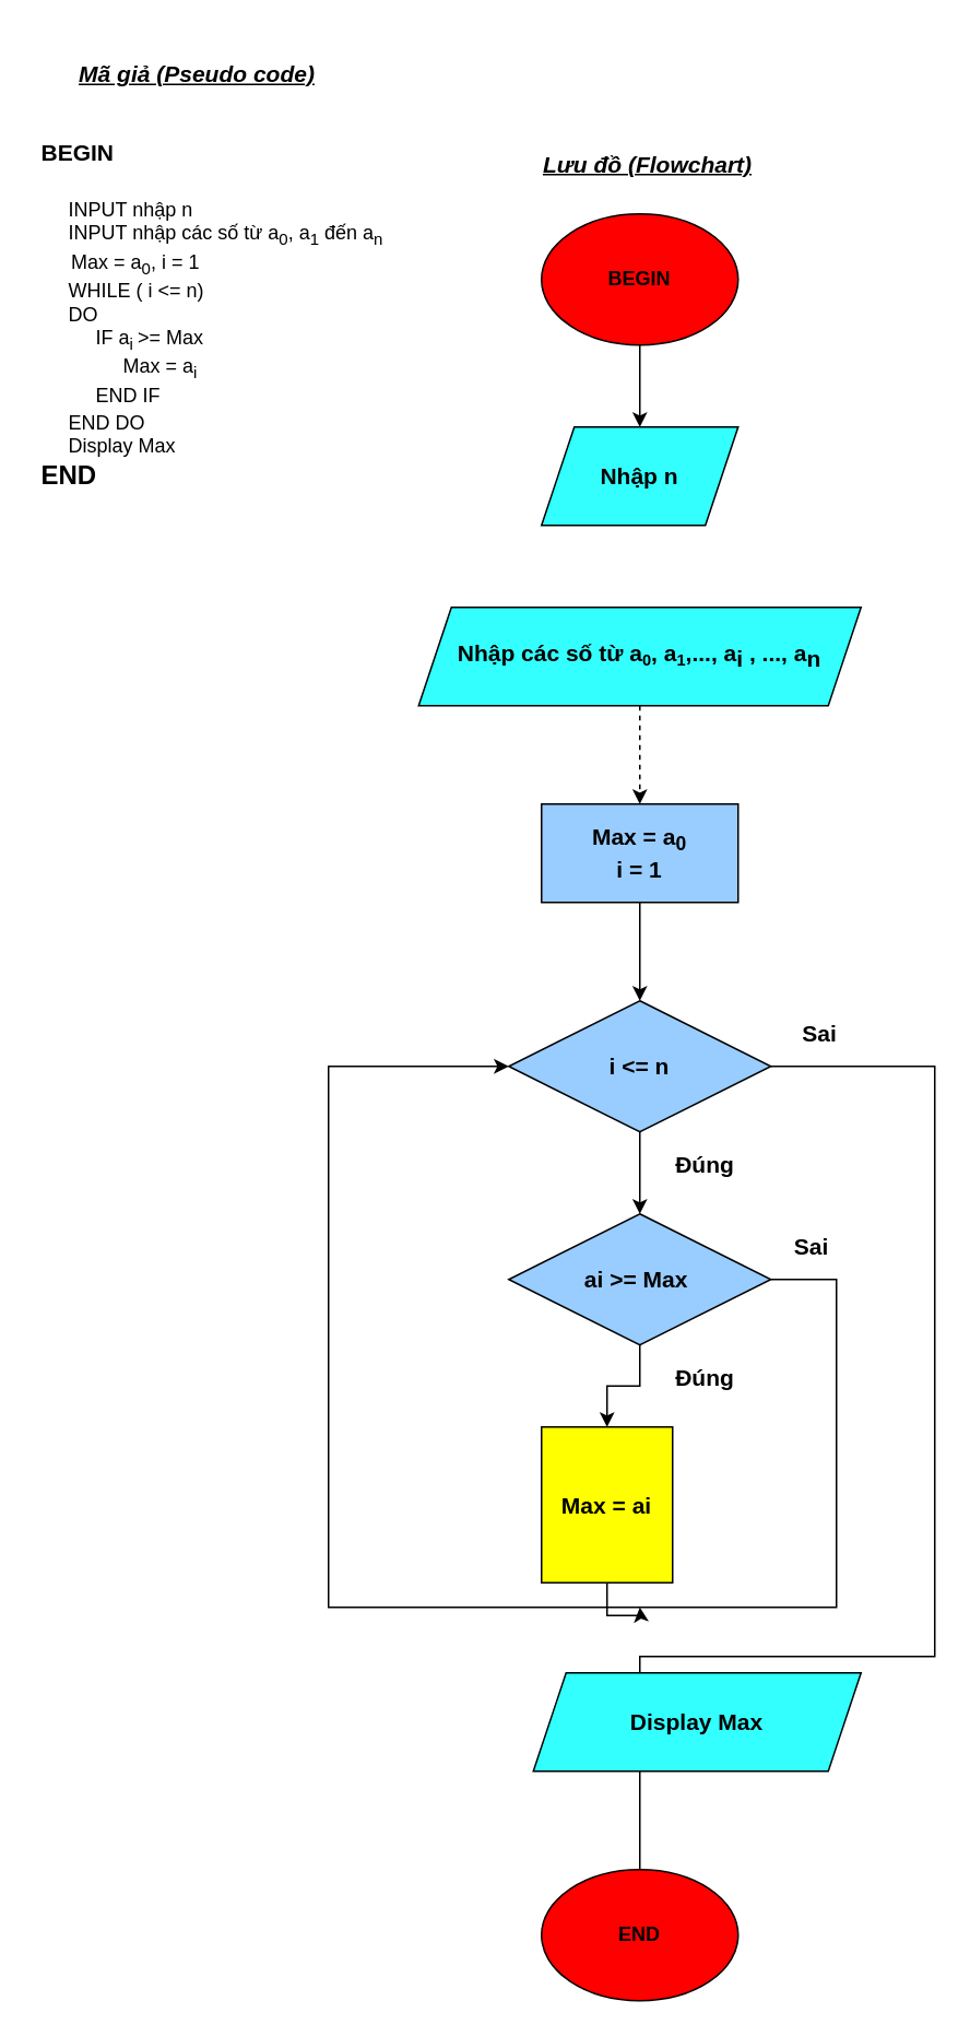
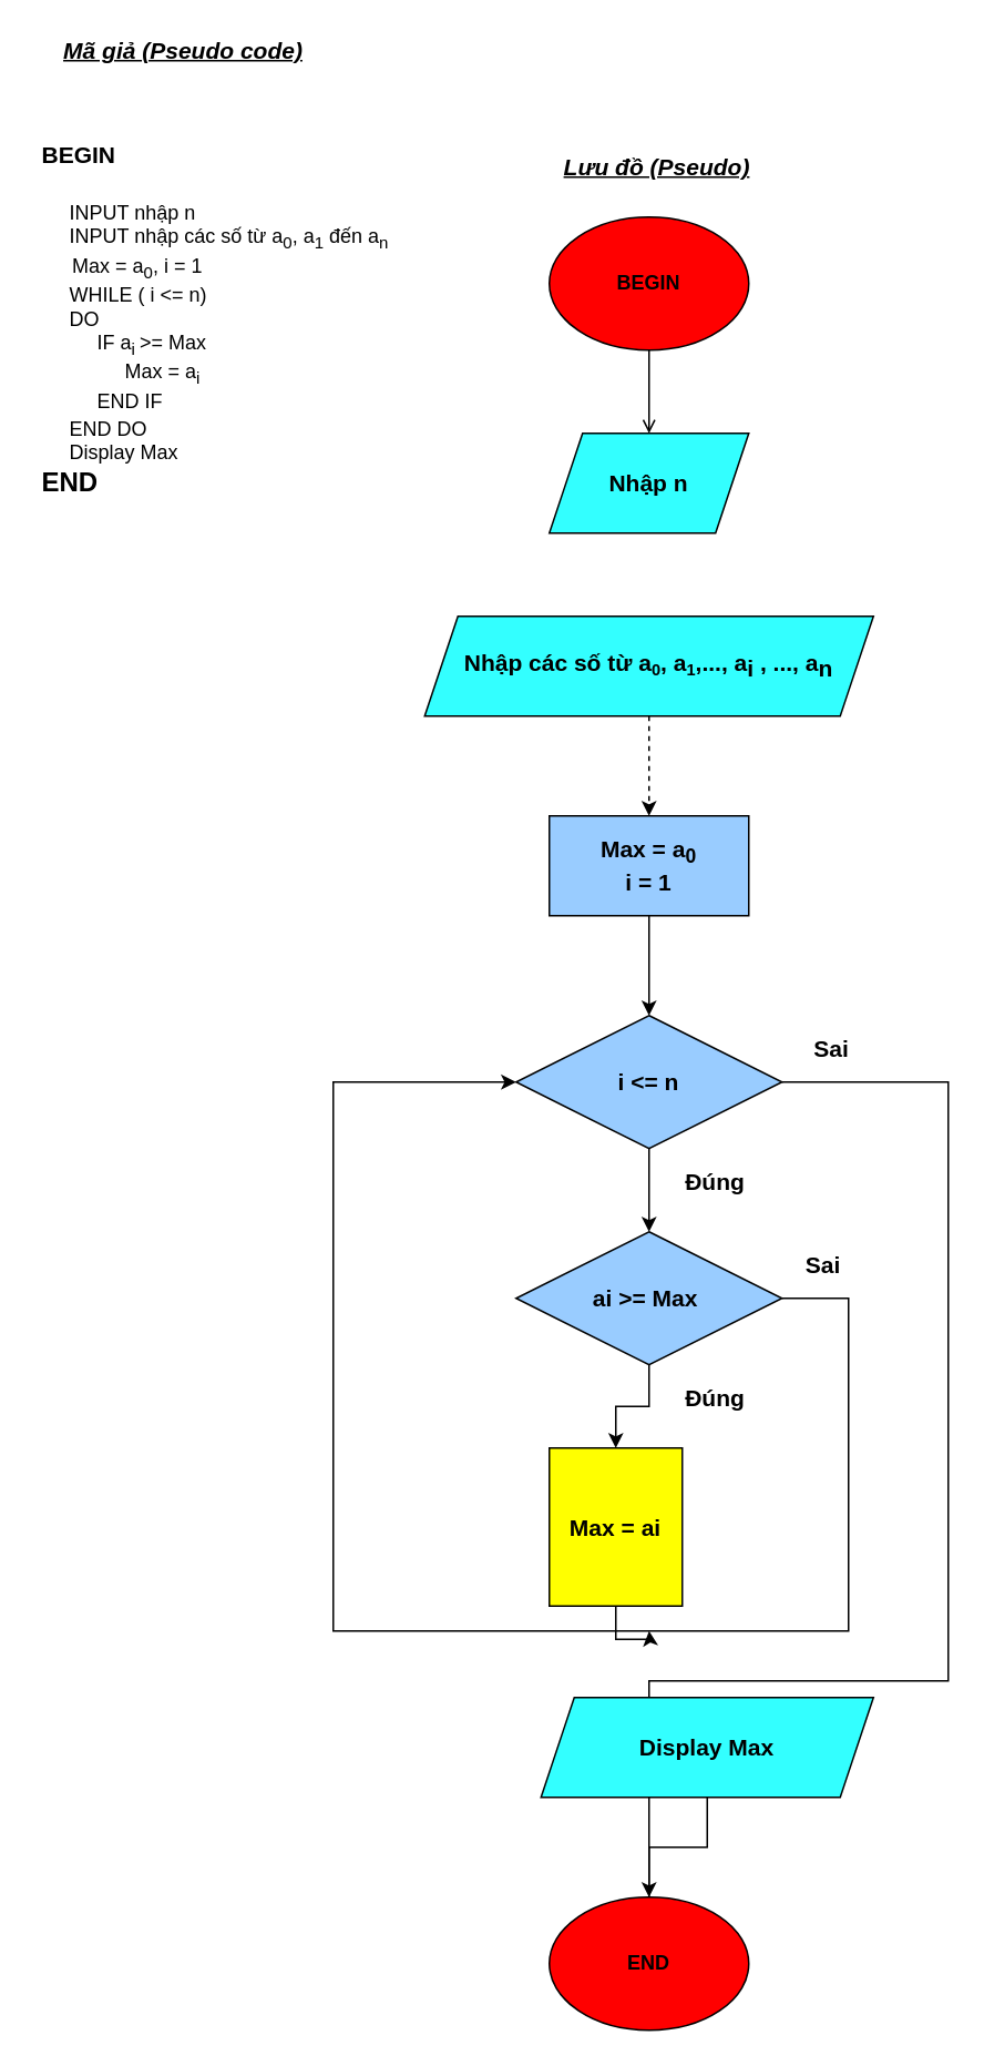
  <mxCell id="0" />
  <mxCell id="1" parent="0" />
  <mxCell id="2" value="&lt;b&gt;BEGIN&lt;/b&gt;" style="ellipse;whiteSpace=wrap;html=1;fillColor=#FF0000;" parent="1" vertex="1"><mxGeometry x="330" y="130" width="120" height="80" as="geometry" /></mxCell>
  <mxCell id="3" value="&lt;font style=&quot;font-size: 14px&quot;&gt;&lt;b&gt;Nhập n&lt;/b&gt;&lt;/font&gt;" style="shape=parallelogram;perimeter=parallelogramPerimeter;whiteSpace=wrap;html=1;fixedSize=1;fillColor=#33FFFF;" parent="1" vertex="1"><mxGeometry x="330" y="260" width="120" height="60" as="geometry" /></mxCell>
  <mxCell id="4" style="edgeStyle=orthogonalEdgeStyle;rounded=0;orthogonalLoop=1;jettySize=auto;html=1;entryX=0.5;entryY=0;entryDx=0;entryDy=0;dashed=1;" parent="1" source="5" target="7" edge="1"><mxGeometry relative="1" as="geometry" /></mxCell>
  <mxCell id="5" value="&lt;b&gt;&lt;font style=&quot;font-size: 14px&quot;&gt;Nhập các số từ a&lt;/font&gt;&lt;font style=&quot;font-size: 11.667px&quot;&gt;&lt;sub&gt;0&lt;/sub&gt;&lt;/font&gt;&lt;font&gt;&lt;span style=&quot;font-size: 14px&quot;&gt;, a&lt;/span&gt;&lt;span style=&quot;font-size: 11.667px&quot;&gt;&lt;sub&gt;1&lt;/sub&gt;&lt;/span&gt;&lt;span style=&quot;font-size: 14px&quot;&gt;,..., a&lt;/span&gt;&lt;sub style=&quot;font-size: 14px&quot;&gt;i &lt;/sub&gt;&lt;span style=&quot;font-size: 14px&quot;&gt;, ..., a&lt;/span&gt;&lt;sub style=&quot;font-size: 14px&quot;&gt;n&lt;/sub&gt;&lt;/font&gt;&lt;/b&gt;" style="shape=parallelogram;perimeter=parallelogramPerimeter;whiteSpace=wrap;html=1;fixedSize=1;fillColor=#33FFFF;" parent="1" vertex="1"><mxGeometry x="255" y="370" width="270" height="60" as="geometry" /></mxCell>
  <mxCell id="6" style="edgeStyle=orthogonalEdgeStyle;rounded=0;orthogonalLoop=1;jettySize=auto;html=1;entryX=0.5;entryY=0;entryDx=0;entryDy=0;" parent="1" source="7" edge="1"><mxGeometry relative="1" as="geometry"><mxPoint x="390" y="610" as="targetPoint" /></mxGeometry></mxCell>
  <mxCell id="7" value="&lt;font style=&quot;font-size: 14px&quot;&gt;&lt;b&gt;Max = a&lt;sub&gt;0&lt;/sub&gt;&lt;br&gt;i = 1&lt;br&gt;&lt;/b&gt;&lt;/font&gt;" style="rounded=0;whiteSpace=wrap;html=1;fillColor=#99ccff;" parent="1" vertex="1"><mxGeometry x="330" y="490" width="120" height="60" as="geometry" /></mxCell>
- <mxCell id="8" value="" style="endArrow=classic;html=1;entryX=0.5;entryY=0;entryDx=0;entryDy=0;exitX=0.5;exitY=1;exitDx=0;exitDy=0;" parent="1" source="2" target="3" edge="1"><mxGeometry width="50" height="50" relative="1" as="geometry"><mxPoint x="360" y="700" as="sourcePoint" /><mxPoint x="410" y="650" as="targetPoint" /></mxGeometry></mxCell>
- <mxCell id="9" value="&lt;b&gt;&lt;i&gt;&lt;u&gt;&lt;font style=&quot;font-size: 14px&quot;&gt;Lưu đồ (Flowchart)&lt;/font&gt;&lt;/u&gt;&lt;/i&gt;&lt;/b&gt;" style="text;html=1;strokeColor=none;fillColor=none;align=center;verticalAlign=middle;whiteSpace=wrap;rounded=0;dashed=1;" parent="1" vertex="1"><mxGeometry x="320" y="90" width="150" height="20" as="geometry" /></mxCell>
- <mxCell id="10" value="&lt;b&gt;&lt;u&gt;&lt;font style=&quot;font-size: 14px&quot;&gt;&lt;i&gt;Mã giả (Pseudo code)&lt;/i&gt;&lt;/font&gt;&lt;/u&gt;&lt;/b&gt;" style="text;html=1;strokeColor=none;fillColor=none;align=center;verticalAlign=middle;whiteSpace=wrap;rounded=0;dashed=1;" parent="1" vertex="1"><mxGeometry x="30" y="35" width="180" height="20" as="geometry" /></mxCell>
+ <mxCell id="8" value="" style="endArrow=open;html=1;entryX=0.5;entryY=0;entryDx=0;entryDy=0;exitX=0.5;exitY=1;exitDx=0;exitDy=0;" parent="1" source="2" target="3" edge="1"><mxGeometry width="50" height="50" relative="1" as="geometry"><mxPoint x="360" y="700" as="sourcePoint" /><mxPoint x="410" y="650" as="targetPoint" /></mxGeometry></mxCell>
+ <mxCell id="9" value="&lt;b&gt;&lt;i&gt;&lt;u&gt;&lt;font style=&quot;font-size: 14px&quot;&gt;Lưu đồ (Pseudo)&lt;/font&gt;&lt;/u&gt;&lt;/i&gt;&lt;/b&gt;" style="text;html=1;strokeColor=none;fillColor=none;align=center;verticalAlign=middle;whiteSpace=wrap;rounded=0;dashed=1;" parent="1" vertex="1"><mxGeometry x="320" y="90" width="150" height="20" as="geometry" /></mxCell>
+ <mxCell id="10" value="&lt;b&gt;&lt;u&gt;&lt;font style=&quot;font-size: 14px&quot;&gt;&lt;i&gt;Mã giả (Pseudo code)&lt;/i&gt;&lt;/font&gt;&lt;/u&gt;&lt;/b&gt;" style="text;html=1;strokeColor=none;fillColor=none;align=center;verticalAlign=middle;whiteSpace=wrap;rounded=0;dashed=1;" parent="1" vertex="1"><mxGeometry x="20" y="20" width="180" height="20" as="geometry" /></mxCell>
  <mxCell id="11" value="&lt;h1&gt;&lt;font style=&quot;font-size: 14px&quot;&gt;BEGIN&lt;/font&gt;&lt;/h1&gt;&lt;div&gt;&amp;nbsp; &amp;nbsp; &amp;nbsp;INPUT nhập n&lt;/div&gt;&lt;div&gt;&amp;nbsp; &amp;nbsp; &amp;nbsp;INPUT nhập các số từ a&lt;sub&gt;0&lt;/sub&gt;, a&lt;sub&gt;1&lt;/sub&gt; đến a&lt;sub&gt;n&lt;/sub&gt;&lt;/div&gt;&lt;div&gt;&lt;sub&gt;&amp;nbsp; &amp;nbsp;&lt;/sub&gt;&amp;nbsp; &amp;nbsp;Max = a&lt;sub&gt;0&lt;/sub&gt;, i = 1&lt;/div&gt;&lt;div&gt;&amp;nbsp; &amp;nbsp; &amp;nbsp;WHILE ( i &amp;lt;= n)&lt;/div&gt;&lt;div&gt;&amp;nbsp; &amp;nbsp; &amp;nbsp;DO&lt;/div&gt;&lt;div&gt;&amp;nbsp; &amp;nbsp; &amp;nbsp; &amp;nbsp; &amp;nbsp; IF a&lt;sub&gt;i &lt;/sub&gt;&amp;gt;= Max&lt;/div&gt;&lt;div&gt;&amp;nbsp; &amp;nbsp; &amp;nbsp; &amp;nbsp; &amp;nbsp; &amp;nbsp; &amp;nbsp; &amp;nbsp;Max = a&lt;sub&gt;i&lt;/sub&gt;&lt;/div&gt;&lt;div&gt;&lt;sub&gt;&amp;nbsp; &amp;nbsp; &amp;nbsp; &amp;nbsp; &amp;nbsp; &amp;nbsp; &lt;/sub&gt;END IF&lt;/div&gt;&lt;div&gt;&amp;nbsp; &amp;nbsp; &amp;nbsp;END DO&lt;/div&gt;&lt;div&gt;&amp;nbsp; &amp;nbsp; &amp;nbsp;Display Max&lt;/div&gt;&lt;div&gt;&lt;font size=&quot;3&quot;&gt;&lt;b&gt;END&lt;/b&gt;&lt;/font&gt;&lt;/div&gt;&lt;div&gt;&lt;sub&gt;&amp;nbsp; &amp;nbsp; &amp;nbsp; &amp;nbsp;&lt;/sub&gt;&lt;/div&gt;" style="text;html=1;strokeColor=none;fillColor=none;spacing=5;spacingTop=-20;whiteSpace=wrap;overflow=hidden;rounded=0;dashed=1;" parent="1" vertex="1"><mxGeometry x="20" y="70" width="250" height="240" as="geometry" /></mxCell>
  <mxCell id="12" style="edgeStyle=orthogonalEdgeStyle;rounded=0;orthogonalLoop=1;jettySize=auto;html=1;entryX=0.5;entryY=0;entryDx=0;entryDy=0;" parent="1" source="14" target="17" edge="1"><mxGeometry relative="1" as="geometry" /></mxCell>
  <mxCell id="13" style="edgeStyle=orthogonalEdgeStyle;rounded=0;orthogonalLoop=1;jettySize=auto;html=1;" parent="1" source="14" edge="1"><mxGeometry relative="1" as="geometry"><mxPoint x="390" y="1210" as="targetPoint" /><Array as="points"><mxPoint x="570" y="650" /><mxPoint x="570" y="1010" /><mxPoint x="390" y="1010" /></Array></mxGeometry></mxCell>
  <mxCell id="14" value="&lt;font style=&quot;font-size: 14px&quot;&gt;&lt;b&gt;i &amp;lt;= n&lt;/b&gt;&lt;/font&gt;" style="rhombus;whiteSpace=wrap;html=1;fillColor=#99CCFF;" parent="1" vertex="1"><mxGeometry x="310" y="610" width="160" height="80" as="geometry" /></mxCell>
  <mxCell id="15" style="edgeStyle=orthogonalEdgeStyle;rounded=0;orthogonalLoop=1;jettySize=auto;html=1;" parent="1" source="17" target="19" edge="1"><mxGeometry relative="1" as="geometry" /></mxCell>
  <mxCell id="16" style="edgeStyle=orthogonalEdgeStyle;rounded=0;orthogonalLoop=1;jettySize=auto;html=1;entryX=0;entryY=0.5;entryDx=0;entryDy=0;" edge="1" parent="1" source="17" target="14"><mxGeometry relative="1" as="geometry"><mxPoint x="200" y="650" as="targetPoint" /><Array as="points"><mxPoint x="510" y="780" /><mxPoint x="510" y="980" /><mxPoint x="200" y="980" /><mxPoint x="200" y="650" /></Array></mxGeometry></mxCell>
  <mxCell id="17" value="&lt;font style=&quot;font-size: 14px&quot;&gt;&lt;b&gt;ai &amp;gt;= Max&amp;nbsp;&lt;/b&gt;&lt;/font&gt;" style="rhombus;whiteSpace=wrap;html=1;fillColor=#99CCFF;" parent="1" vertex="1"><mxGeometry x="310" y="740" width="160" height="80" as="geometry" /></mxCell>
  <mxCell id="18" style="edgeStyle=orthogonalEdgeStyle;rounded=0;orthogonalLoop=1;jettySize=auto;html=1;" parent="1" source="19" edge="1"><mxGeometry relative="1" as="geometry"><mxPoint x="390" y="980" as="targetPoint" /></mxGeometry></mxCell>
  <mxCell id="19" value="&lt;font style=&quot;font-size: 14px&quot;&gt;&lt;b&gt;Max = ai&lt;/b&gt;&lt;/font&gt;" style="rounded=0;whiteSpace=wrap;html=1;fillColor=#FFFF00;" parent="1" vertex="1"><mxGeometry x="330" y="870" width="80" height="95" as="geometry" /></mxCell>
  <mxCell id="20" value="&lt;b&gt;&lt;font style=&quot;font-size: 14px&quot;&gt;Đúng&lt;/font&gt;&lt;/b&gt;" style="text;html=1;strokeColor=none;fillColor=none;align=center;verticalAlign=middle;whiteSpace=wrap;rounded=0;" parent="1" vertex="1"><mxGeometry x="400" y="700" width="60" height="20" as="geometry" /></mxCell>
  <mxCell id="21" value="&lt;b&gt;&lt;font style=&quot;font-size: 14px&quot;&gt;Đúng&lt;/font&gt;&lt;/b&gt;" style="text;html=1;strokeColor=none;fillColor=none;align=center;verticalAlign=middle;whiteSpace=wrap;rounded=0;" parent="1" vertex="1"><mxGeometry x="400" y="830" width="60" height="20" as="geometry" /></mxCell>
  <mxCell id="22" value="&lt;b&gt;&lt;font style=&quot;font-size: 14px&quot;&gt;Sai&lt;/font&gt;&lt;/b&gt;" style="text;html=1;strokeColor=none;fillColor=none;align=center;verticalAlign=middle;whiteSpace=wrap;rounded=0;" parent="1" vertex="1"><mxGeometry x="470" y="620" width="60" height="20" as="geometry" /></mxCell>
  <mxCell id="23" value="&lt;b&gt;&lt;font style=&quot;font-size: 14px&quot;&gt;Sai&lt;/font&gt;&lt;/b&gt;" style="text;html=1;strokeColor=none;fillColor=none;align=center;verticalAlign=middle;whiteSpace=wrap;rounded=0;" parent="1" vertex="1"><mxGeometry x="465" y="750" width="60" height="20" as="geometry" /></mxCell>
+ <mxCell id="24" style="edgeStyle=orthogonalEdgeStyle;rounded=0;orthogonalLoop=1;jettySize=auto;html=1;entryX=0.5;entryY=0;entryDx=0;entryDy=0;" parent="1" source="25" target="26" edge="1"><mxGeometry relative="1" as="geometry" /></mxCell>
  <mxCell id="25" value="&lt;font style=&quot;font-size: 14px&quot;&gt;&lt;b&gt;Display Max&lt;/b&gt;&lt;/font&gt;" style="shape=parallelogram;perimeter=parallelogramPerimeter;whiteSpace=wrap;html=1;fixedSize=1;fillColor=#33FFFF;" parent="1" vertex="1"><mxGeometry x="325" y="1020" width="200" height="60" as="geometry" /></mxCell>
  <mxCell id="26" value="&lt;b&gt;END&lt;/b&gt;" style="ellipse;whiteSpace=wrap;html=1;fillColor=#FF0000;" parent="1" vertex="1"><mxGeometry x="330" y="1140" width="120" height="80" as="geometry" /></mxCell>
